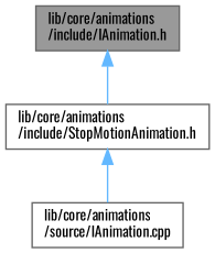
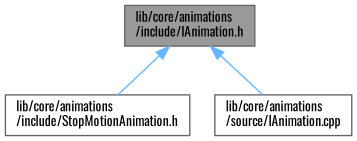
  digraph {
    fontname=Oswald
    node [color=grey40 fillcolor=white fontname=Oswald fontsize=10 shape=box style=filled]
    edge [color=steelblue1 dir=back fontname=Oswald fontsize=10 labelfontname=Helvetica labelfontsize=10 style=solid]
    n1 [color=gray40 fillcolor=grey60 fontcolor=black height=0.2 label="lib/core/animations\l/include/IAnimation.h" width=0.4]
    n2 [height=0.2 label="lib/core/animations\l/include/StopMotionAnimation.h" width=0.4]
    n3 [height=0.2 label="lib/core/animations\l/source/IAnimation.cpp" width=0.4]
    n1 -> n2
-   n2 -> n3
+   n1 -> n3
  }
